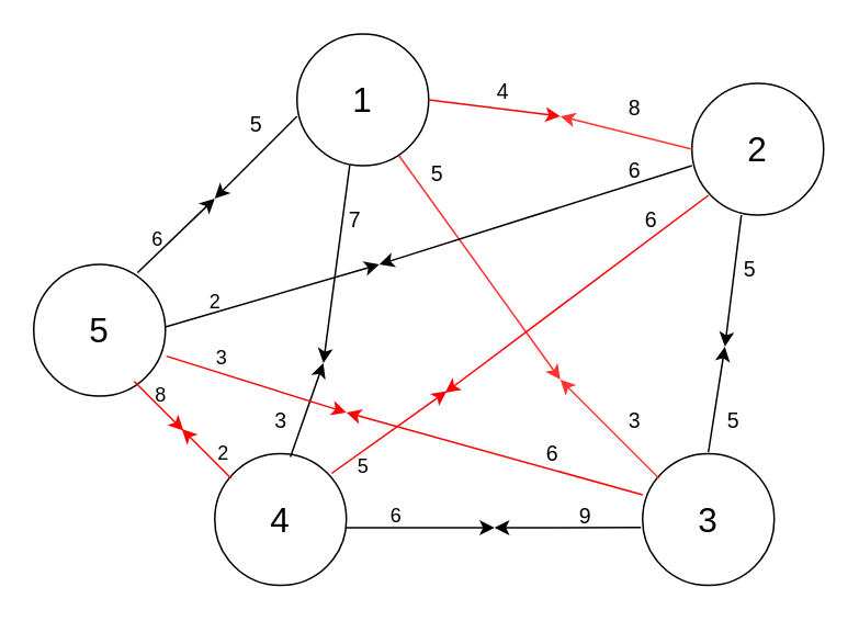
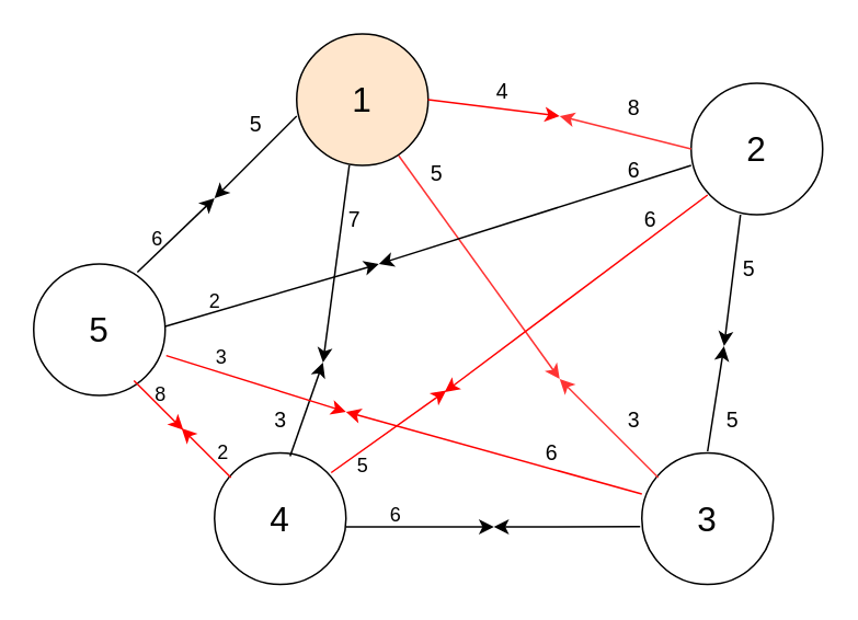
  <mxCell id="0" />
  <mxCell id="1" parent="0" />
- <mxCell id="2" value="&lt;font style=&quot;font-size: 21px;&quot;&gt;1&lt;/font&gt;" style="ellipse;whiteSpace=wrap;html=1;aspect=fixed;" vertex="1" parent="1"><mxGeometry x="180" y="20" width="80" height="80" as="geometry" /></mxCell>
+ <mxCell id="2" value="&lt;font style=&quot;font-size: 21px;&quot;&gt;1&lt;/font&gt;" style="ellipse;whiteSpace=wrap;html=1;aspect=fixed;fillColor=#ffe6cc;" vertex="1" parent="1"><mxGeometry x="180" y="20" width="80" height="80" as="geometry" /></mxCell>
  <mxCell id="3" value="&lt;font style=&quot;font-size: 21px;&quot;&gt;2&lt;/font&gt;" style="ellipse;whiteSpace=wrap;html=1;aspect=fixed;" vertex="1" parent="1"><mxGeometry x="420" y="50" width="80" height="80" as="geometry" /></mxCell>
  <mxCell id="4" value="&lt;font style=&quot;font-size: 21px;&quot;&gt;3&lt;/font&gt;" style="ellipse;whiteSpace=wrap;html=1;aspect=fixed;" vertex="1" parent="1"><mxGeometry x="390" y="275" width="80" height="80" as="geometry" /></mxCell>
  <mxCell id="5" value="&lt;font style=&quot;font-size: 21px;&quot;&gt;4&lt;/font&gt;" style="ellipse;whiteSpace=wrap;html=1;aspect=fixed;" vertex="1" parent="1"><mxGeometry x="130" y="275" width="80" height="80" as="geometry" /></mxCell>
  <mxCell id="6" value="&lt;span style=&quot;font-size: 21px;&quot;&gt;5&lt;/span&gt;" style="ellipse;whiteSpace=wrap;html=1;aspect=fixed;" vertex="1" parent="1"><mxGeometry x="20" y="160" width="80" height="80" as="geometry" /></mxCell>
  <mxCell id="7" value="" style="endArrow=classic;html=1;rounded=0;strokeColor=#FF0000;" edge="1" parent="1"><mxGeometry width="50" height="50" relative="1" as="geometry"><mxPoint x="260" y="60" as="sourcePoint" /><mxPoint x="340" y="70" as="targetPoint" /></mxGeometry></mxCell>
  <mxCell id="8" value="" style="endArrow=classic;html=1;rounded=0;exitX=0;exitY=0.5;exitDx=0;exitDy=0;strokeColor=#FF3333;" edge="1" parent="1" source="3"><mxGeometry width="50" height="50" relative="1" as="geometry"><mxPoint x="270" y="70" as="sourcePoint" /><mxPoint x="340" y="70" as="targetPoint" /></mxGeometry></mxCell>
  <mxCell id="9" value="&lt;font style=&quot;font-size: 13px;&quot;&gt;4&lt;/font&gt;" style="text;html=1;align=center;verticalAlign=middle;resizable=0;points=[];autosize=1;strokeColor=none;fillColor=none;" vertex="1" parent="1"><mxGeometry x="290" y="40" width="30" height="30" as="geometry" /></mxCell>
  <mxCell id="10" value="&lt;font style=&quot;font-size: 13px;&quot;&gt;8&lt;/font&gt;" style="text;html=1;align=center;verticalAlign=middle;resizable=0;points=[];autosize=1;strokeColor=none;fillColor=none;" vertex="1" parent="1"><mxGeometry x="370" y="50" width="30" height="30" as="geometry" /></mxCell>
  <mxCell id="11" value="" style="endArrow=classic;html=1;rounded=0;strokeColor=#FF3333;" edge="1" parent="1"><mxGeometry width="50" height="50" relative="1" as="geometry"><mxPoint x="242" y="94" as="sourcePoint" /><mxPoint x="340" y="230" as="targetPoint" /></mxGeometry></mxCell>
  <mxCell id="12" value="&lt;font style=&quot;font-size: 13px;&quot;&gt;5&lt;/font&gt;" style="text;html=1;align=center;verticalAlign=middle;resizable=0;points=[];autosize=1;strokeColor=none;fillColor=none;" vertex="1" parent="1"><mxGeometry x="250" y="90" width="30" height="30" as="geometry" /></mxCell>
  <mxCell id="13" value="" style="endArrow=classic;html=1;rounded=0;" edge="1" parent="1"><mxGeometry width="50" height="50" relative="1" as="geometry"><mxPoint x="212" y="100" as="sourcePoint" /><mxPoint x="196" y="220" as="targetPoint" /></mxGeometry></mxCell>
  <mxCell id="14" value="&lt;font style=&quot;font-size: 13px;&quot;&gt;7&lt;/font&gt;" style="text;html=1;align=center;verticalAlign=middle;resizable=0;points=[];autosize=1;strokeColor=none;fillColor=none;" vertex="1" parent="1"><mxGeometry x="200" y="118" width="30" height="30" as="geometry" /></mxCell>
  <mxCell id="15" value="" style="endArrow=classic;html=1;rounded=0;" edge="1" parent="1"><mxGeometry width="50" height="50" relative="1" as="geometry"><mxPoint x="180" y="70" as="sourcePoint" /><mxPoint x="130" y="120" as="targetPoint" /></mxGeometry></mxCell>
  <mxCell id="16" value="&lt;font style=&quot;font-size: 13px;&quot;&gt;5&lt;/font&gt;" style="text;html=1;align=center;verticalAlign=middle;resizable=0;points=[];autosize=1;strokeColor=none;fillColor=none;" vertex="1" parent="1"><mxGeometry x="140" y="60" width="30" height="30" as="geometry" /></mxCell>
  <mxCell id="17" value="" style="endArrow=classic;html=1;rounded=0;exitX=0;exitY=0.5;exitDx=0;exitDy=0;" edge="1" parent="1"><mxGeometry width="50" height="50" relative="1" as="geometry"><mxPoint x="450" y="130" as="sourcePoint" /><mxPoint x="440" y="210" as="targetPoint" /></mxGeometry></mxCell>
  <mxCell id="18" value="&lt;font style=&quot;font-size: 13px;&quot;&gt;5&lt;/font&gt;" style="text;html=1;align=center;verticalAlign=middle;resizable=0;points=[];autosize=1;strokeColor=none;fillColor=none;" vertex="1" parent="1"><mxGeometry x="440" y="148" width="30" height="30" as="geometry" /></mxCell>
  <mxCell id="19" value="" style="endArrow=classic;html=1;rounded=0;strokeColor=#FF0000;" edge="1" parent="1"><mxGeometry width="50" height="50" relative="1" as="geometry"><mxPoint x="430" y="118" as="sourcePoint" /><mxPoint x="270" y="238" as="targetPoint" /></mxGeometry></mxCell>
  <mxCell id="20" value="&lt;font style=&quot;font-size: 13px;&quot;&gt;6&lt;/font&gt;" style="text;html=1;align=center;verticalAlign=middle;resizable=0;points=[];autosize=1;strokeColor=none;fillColor=none;" vertex="1" parent="1"><mxGeometry x="380" y="118" width="30" height="30" as="geometry" /></mxCell>
  <mxCell id="21" value="" style="endArrow=classic;html=1;rounded=0;" edge="1" parent="1"><mxGeometry width="50" height="50" relative="1" as="geometry"><mxPoint x="420" y="100" as="sourcePoint" /><mxPoint x="230" y="160" as="targetPoint" /></mxGeometry></mxCell>
  <mxCell id="22" value="&lt;font style=&quot;font-size: 13px;&quot;&gt;6&lt;/font&gt;" style="text;html=1;align=center;verticalAlign=middle;resizable=0;points=[];autosize=1;strokeColor=none;fillColor=none;" vertex="1" parent="1"><mxGeometry x="370" y="88" width="30" height="30" as="geometry" /></mxCell>
  <mxCell id="23" value="" style="endArrow=classic;html=1;rounded=0;strokeColor=#FF3333;" edge="1" parent="1"><mxGeometry width="50" height="50" relative="1" as="geometry"><mxPoint x="400" y="290" as="sourcePoint" /><mxPoint x="340" y="230" as="targetPoint" /></mxGeometry></mxCell>
  <mxCell id="24" value="&lt;font style=&quot;font-size: 13px;&quot;&gt;3&lt;/font&gt;" style="text;html=1;align=center;verticalAlign=middle;resizable=0;points=[];autosize=1;strokeColor=none;fillColor=none;" vertex="1" parent="1"><mxGeometry x="370" y="240" width="30" height="30" as="geometry" /></mxCell>
  <mxCell id="25" value="" style="endArrow=classic;html=1;rounded=0;" edge="1" parent="1"><mxGeometry width="50" height="50" relative="1" as="geometry"><mxPoint x="430" y="274" as="sourcePoint" /><mxPoint x="440" y="210" as="targetPoint" /></mxGeometry></mxCell>
  <mxCell id="26" value="&lt;font style=&quot;font-size: 13px;&quot;&gt;5&lt;/font&gt;" style="text;html=1;align=center;verticalAlign=middle;resizable=0;points=[];autosize=1;strokeColor=none;fillColor=none;" vertex="1" parent="1"><mxGeometry x="430" y="240" width="30" height="30" as="geometry" /></mxCell>
  <mxCell id="27" value="" style="endArrow=classic;html=1;rounded=0;exitX=-0.013;exitY=0.561;exitDx=0;exitDy=0;exitPerimeter=0;" edge="1" parent="1" source="4"><mxGeometry width="50" height="50" relative="1" as="geometry"><mxPoint x="320" y="320" as="sourcePoint" /><mxPoint x="300" y="320" as="targetPoint" /></mxGeometry></mxCell>
- <mxCell id="28" value="&lt;font style=&quot;font-size: 13px;&quot;&gt;9&lt;/font&gt;" style="text;html=1;align=center;verticalAlign=middle;resizable=0;points=[];autosize=1;strokeColor=none;fillColor=none;" vertex="1" parent="1"><mxGeometry x="340" y="298" width="30" height="30" as="geometry" /></mxCell>
  <mxCell id="29" value="" style="endArrow=classic;html=1;rounded=0;strokeColor=#FF0000;" edge="1" parent="1"><mxGeometry width="50" height="50" relative="1" as="geometry"><mxPoint x="390" y="300" as="sourcePoint" /><mxPoint x="210" y="250" as="targetPoint" /></mxGeometry></mxCell>
  <mxCell id="30" value="&lt;font style=&quot;font-size: 13px;&quot;&gt;6&lt;/font&gt;" style="text;html=1;align=center;verticalAlign=middle;resizable=0;points=[];autosize=1;strokeColor=none;fillColor=none;" vertex="1" parent="1"><mxGeometry x="320" y="260" width="30" height="30" as="geometry" /></mxCell>
  <mxCell id="31" value="" style="endArrow=classic;html=1;rounded=0;" edge="1" parent="1"><mxGeometry width="50" height="50" relative="1" as="geometry"><mxPoint x="176" y="277" as="sourcePoint" /><mxPoint x="196" y="220" as="targetPoint" /></mxGeometry></mxCell>
  <mxCell id="32" value="&lt;font style=&quot;font-size: 13px;&quot;&gt;3&lt;/font&gt;" style="text;html=1;align=center;verticalAlign=middle;resizable=0;points=[];autosize=1;strokeColor=none;fillColor=none;" vertex="1" parent="1"><mxGeometry x="155" y="240" width="30" height="30" as="geometry" /></mxCell>
  <mxCell id="33" value="" style="endArrow=classic;html=1;rounded=0;strokeColor=#FF0000;" edge="1" parent="1"><mxGeometry width="50" height="50" relative="1" as="geometry"><mxPoint x="201" y="287" as="sourcePoint" /><mxPoint x="271" y="237" as="targetPoint" /></mxGeometry></mxCell>
  <mxCell id="34" value="5" style="text;html=1;align=center;verticalAlign=middle;resizable=0;points=[];autosize=1;strokeColor=none;fillColor=none;" vertex="1" parent="1"><mxGeometry x="205" y="268" width="30" height="30" as="geometry" /></mxCell>
  <mxCell id="35" value="" style="endArrow=classic;html=1;rounded=0;" edge="1" parent="1"><mxGeometry width="50" height="50" relative="1" as="geometry"><mxPoint x="210" y="320" as="sourcePoint" /><mxPoint x="300" y="320" as="targetPoint" /></mxGeometry></mxCell>
  <mxCell id="36" value="6" style="text;html=1;align=center;verticalAlign=middle;resizable=0;points=[];autosize=1;strokeColor=none;fillColor=none;" vertex="1" parent="1"><mxGeometry x="225" y="298" width="30" height="30" as="geometry" /></mxCell>
  <mxCell id="37" value="" style="endArrow=classic;html=1;rounded=0;strokeColor=#FF0000;" edge="1" parent="1"><mxGeometry width="50" height="50" relative="1" as="geometry"><mxPoint x="140" y="290" as="sourcePoint" /><mxPoint x="110" y="260" as="targetPoint" /></mxGeometry></mxCell>
  <mxCell id="38" value="2" style="text;html=1;align=center;verticalAlign=middle;resizable=0;points=[];autosize=1;strokeColor=none;fillColor=none;" vertex="1" parent="1"><mxGeometry x="120" y="260" width="30" height="30" as="geometry" /></mxCell>
  <mxCell id="39" value="" style="endArrow=classic;html=1;rounded=0;exitX=0.801;exitY=0.05;exitDx=0;exitDy=0;exitPerimeter=0;" edge="1" parent="1"><mxGeometry width="50" height="50" relative="1" as="geometry"><mxPoint x="83.08" y="165" as="sourcePoint" /><mxPoint x="130" y="120" as="targetPoint" /></mxGeometry></mxCell>
  <mxCell id="40" value="6" style="text;html=1;align=center;verticalAlign=middle;resizable=0;points=[];autosize=1;strokeColor=none;fillColor=none;" vertex="1" parent="1"><mxGeometry x="80" y="130" width="30" height="30" as="geometry" /></mxCell>
  <mxCell id="41" value="" style="endArrow=classic;html=1;rounded=0;" edge="1" parent="1"><mxGeometry width="50" height="50" relative="1" as="geometry"><mxPoint x="100" y="198" as="sourcePoint" /><mxPoint x="230" y="160" as="targetPoint" /></mxGeometry></mxCell>
  <mxCell id="42" value="2" style="text;html=1;align=center;verticalAlign=middle;resizable=0;points=[];autosize=1;strokeColor=none;fillColor=none;" vertex="1" parent="1"><mxGeometry x="115" y="168" width="30" height="30" as="geometry" /></mxCell>
  <mxCell id="43" value="" style="endArrow=classic;html=1;rounded=0;exitX=1.008;exitY=0.697;exitDx=0;exitDy=0;exitPerimeter=0;strokeColor=#FF0000;" edge="1" parent="1" source="6"><mxGeometry width="50" height="50" relative="1" as="geometry"><mxPoint x="90" y="230" as="sourcePoint" /><mxPoint x="210" y="250" as="targetPoint" /></mxGeometry></mxCell>
  <mxCell id="44" value="3" style="text;html=1;align=center;verticalAlign=middle;resizable=0;points=[];autosize=1;strokeColor=none;fillColor=none;" vertex="1" parent="1"><mxGeometry x="119" y="202" width="30" height="30" as="geometry" /></mxCell>
  <mxCell id="45" value="" style="endArrow=classic;html=1;rounded=0;strokeColor=#FF0000;" edge="1" parent="1"><mxGeometry width="50" height="50" relative="1" as="geometry"><mxPoint x="81" y="231" as="sourcePoint" /><mxPoint x="111" y="261" as="targetPoint" /></mxGeometry></mxCell>
  <mxCell id="46" value="8" style="text;html=1;align=center;verticalAlign=middle;resizable=0;points=[];autosize=1;strokeColor=none;fillColor=none;" vertex="1" parent="1"><mxGeometry x="82" y="225" width="30" height="30" as="geometry" /></mxCell>
